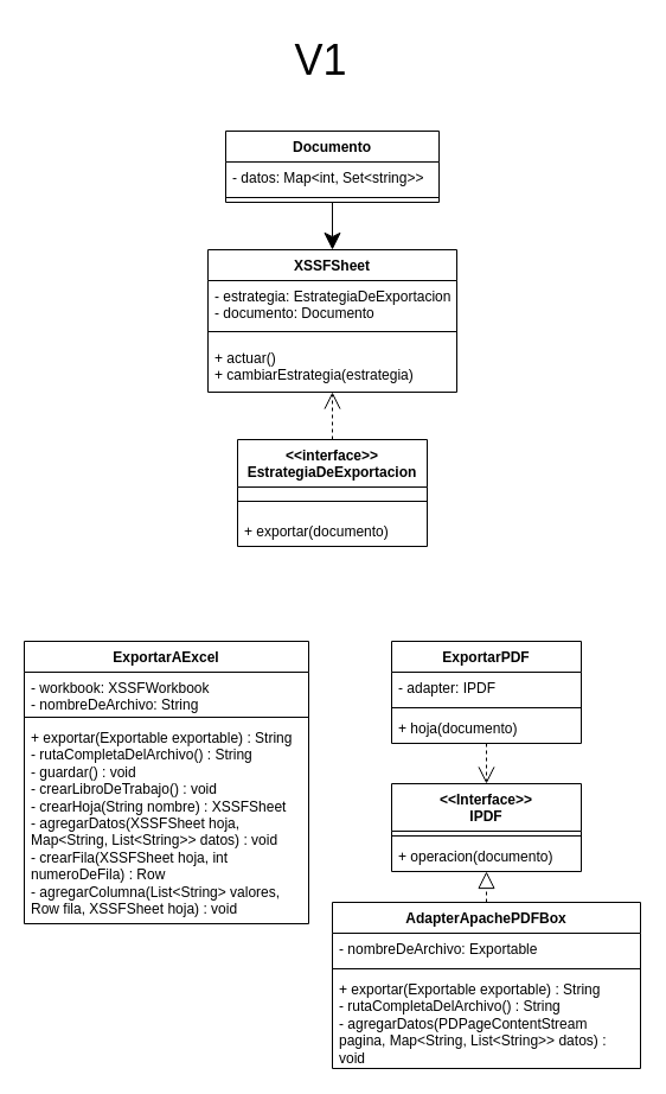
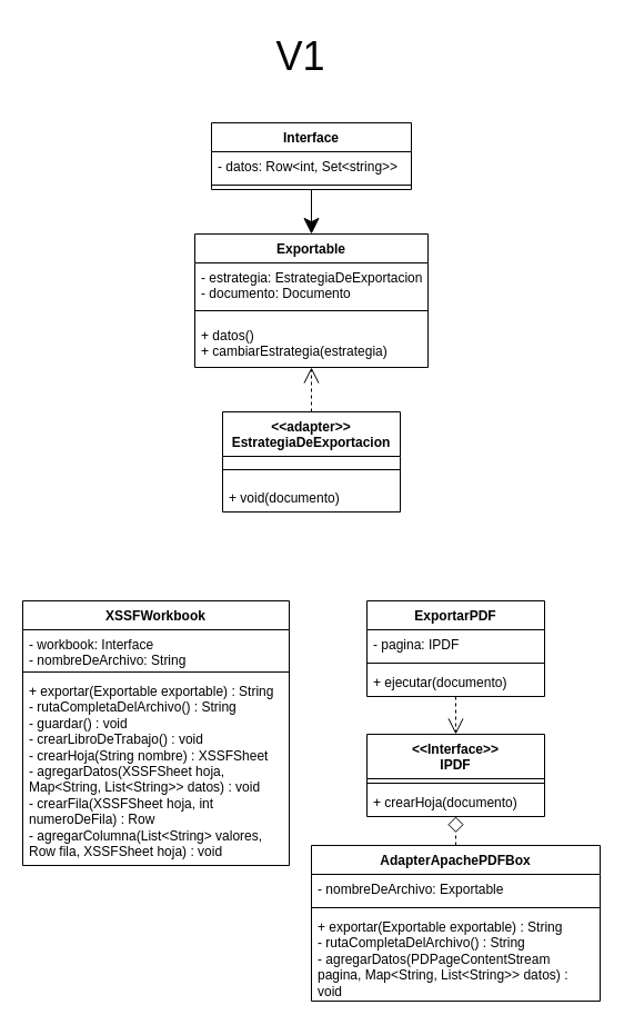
  <mxCell id="0" />
  <mxCell id="1" parent="0" />
- <mxCell id="2" value="Documento" style="swimlane;fontStyle=1;align=center;verticalAlign=top;childLayout=stackLayout;horizontal=1;startSize=26;horizontalStack=0;resizeParent=1;resizeParentMax=0;resizeLast=0;collapsible=1;marginBottom=0;whiteSpace=wrap;html=1;" parent="1" vertex="1"><mxGeometry x="190" y="110" width="180" height="60" as="geometry" /></mxCell>
- <mxCell id="3" value="- datos: Map&amp;lt;int, Set&amp;lt;string&amp;gt;&amp;gt;" style="text;strokeColor=none;fillColor=none;align=left;verticalAlign=top;spacingLeft=4;spacingRight=4;overflow=hidden;rotatable=0;points=[[0,0.5],[1,0.5]];portConstraint=eastwest;whiteSpace=wrap;html=1;" parent="2" vertex="1"><mxGeometry y="26" width="180" height="26" as="geometry" /></mxCell>
+ <mxCell id="2" value="Interface" style="swimlane;fontStyle=1;align=center;verticalAlign=top;childLayout=stackLayout;horizontal=1;startSize=26;horizontalStack=0;resizeParent=1;resizeParentMax=0;resizeLast=0;collapsible=1;marginBottom=0;whiteSpace=wrap;html=1;" parent="1" vertex="1"><mxGeometry x="190" y="110" width="180" height="60" as="geometry" /></mxCell>
+ <mxCell id="3" value="- datos: Row&amp;lt;int, Set&amp;lt;string&amp;gt;&amp;gt;" style="text;strokeColor=none;fillColor=none;align=left;verticalAlign=top;spacingLeft=4;spacingRight=4;overflow=hidden;rotatable=0;points=[[0,0.5],[1,0.5]];portConstraint=eastwest;whiteSpace=wrap;html=1;" parent="2" vertex="1"><mxGeometry y="26" width="180" height="26" as="geometry" /></mxCell>
  <mxCell id="4" value="" style="line;strokeWidth=1;fillColor=none;align=left;verticalAlign=middle;spacingTop=-1;spacingLeft=3;spacingRight=3;rotatable=0;labelPosition=right;points=[];portConstraint=eastwest;strokeColor=inherit;" parent="2" vertex="1"><mxGeometry y="52" width="180" height="8" as="geometry" /></mxCell>
- <mxCell id="5" value="XSSFSheet" style="swimlane;fontStyle=1;align=center;verticalAlign=top;childLayout=stackLayout;horizontal=1;startSize=26;horizontalStack=0;resizeParent=1;resizeParentMax=0;resizeLast=0;collapsible=1;marginBottom=0;whiteSpace=wrap;html=1;" parent="1" vertex="1"><mxGeometry x="175" y="210" width="210" height="120" as="geometry" /></mxCell>
+ <mxCell id="5" value="Exportable" style="swimlane;fontStyle=1;align=center;verticalAlign=top;childLayout=stackLayout;horizontal=1;startSize=26;horizontalStack=0;resizeParent=1;resizeParentMax=0;resizeLast=0;collapsible=1;marginBottom=0;whiteSpace=wrap;html=1;" parent="1" vertex="1"><mxGeometry x="175" y="210" width="210" height="120" as="geometry" /></mxCell>
  <mxCell id="6" value="&lt;div&gt;- estrategia: EstrategiaDeExportacion&lt;br&gt;&lt;/div&gt;&lt;div&gt;- documento: Documento&lt;br&gt;&lt;/div&gt;" style="text;strokeColor=none;fillColor=none;align=left;verticalAlign=top;spacingLeft=4;spacingRight=4;overflow=hidden;rotatable=0;points=[[0,0.5],[1,0.5]];portConstraint=eastwest;whiteSpace=wrap;html=1;" parent="5" vertex="1"><mxGeometry y="26" width="210" height="34" as="geometry" /></mxCell>
  <mxCell id="7" value="" style="line;strokeWidth=1;fillColor=none;align=left;verticalAlign=middle;spacingTop=-1;spacingLeft=3;spacingRight=3;rotatable=0;labelPosition=right;points=[];portConstraint=eastwest;strokeColor=inherit;" parent="5" vertex="1"><mxGeometry y="60" width="210" height="18" as="geometry" /></mxCell>
- <mxCell id="8" value="&lt;div&gt;+ actuar()&lt;/div&gt;&lt;div&gt;+ cambiarEstrategia(estrategia)&lt;br&gt;&lt;/div&gt;" style="text;strokeColor=none;fillColor=none;align=left;verticalAlign=top;spacingLeft=4;spacingRight=4;overflow=hidden;rotatable=0;points=[[0,0.5],[1,0.5]];portConstraint=eastwest;whiteSpace=wrap;html=1;" parent="5" vertex="1"><mxGeometry y="78" width="210" height="42" as="geometry" /></mxCell>
- <mxCell id="9" value="ExportarAExcel" style="swimlane;fontStyle=1;align=center;verticalAlign=top;childLayout=stackLayout;horizontal=1;startSize=26;horizontalStack=0;resizeParent=1;resizeParentMax=0;resizeLast=0;collapsible=1;marginBottom=0;whiteSpace=wrap;html=1;" parent="1" vertex="1"><mxGeometry x="20" y="540" width="240" height="238" as="geometry" /></mxCell>
- <mxCell id="10" value="&lt;div&gt;- workbook: XSSFWorkbook&lt;/div&gt;&lt;div&gt;- nombreDeArchivo: String&lt;br&gt;&lt;/div&gt;" style="text;strokeColor=none;fillColor=none;align=left;verticalAlign=top;spacingLeft=4;spacingRight=4;overflow=hidden;rotatable=0;points=[[0,0.5],[1,0.5]];portConstraint=eastwest;whiteSpace=wrap;html=1;" parent="9" vertex="1"><mxGeometry y="26" width="240" height="34" as="geometry" /></mxCell>
+ <mxCell id="8" value="&lt;div&gt;+ datos()&lt;/div&gt;&lt;div&gt;+ cambiarEstrategia(estrategia)&lt;br&gt;&lt;/div&gt;" style="text;strokeColor=none;fillColor=none;align=left;verticalAlign=top;spacingLeft=4;spacingRight=4;overflow=hidden;rotatable=0;points=[[0,0.5],[1,0.5]];portConstraint=eastwest;whiteSpace=wrap;html=1;" parent="5" vertex="1"><mxGeometry y="78" width="210" height="42" as="geometry" /></mxCell>
+ <mxCell id="9" value="XSSFWorkbook" style="swimlane;fontStyle=1;align=center;verticalAlign=top;childLayout=stackLayout;horizontal=1;startSize=26;horizontalStack=0;resizeParent=1;resizeParentMax=0;resizeLast=0;collapsible=1;marginBottom=0;whiteSpace=wrap;html=1;" parent="1" vertex="1"><mxGeometry x="20" y="540" width="240" height="238" as="geometry" /></mxCell>
+ <mxCell id="10" value="&lt;div&gt;- workbook: Interface&lt;/div&gt;&lt;div&gt;- nombreDeArchivo: String&lt;br&gt;&lt;/div&gt;" style="text;strokeColor=none;fillColor=none;align=left;verticalAlign=top;spacingLeft=4;spacingRight=4;overflow=hidden;rotatable=0;points=[[0,0.5],[1,0.5]];portConstraint=eastwest;whiteSpace=wrap;html=1;" parent="9" vertex="1"><mxGeometry y="26" width="240" height="34" as="geometry" /></mxCell>
  <mxCell id="11" value="" style="line;strokeWidth=1;fillColor=none;align=left;verticalAlign=middle;spacingTop=-1;spacingLeft=3;spacingRight=3;rotatable=0;labelPosition=right;points=[];portConstraint=eastwest;strokeColor=inherit;" parent="9" vertex="1"><mxGeometry y="60" width="240" height="8" as="geometry" /></mxCell>
  <mxCell id="12" value="&lt;div&gt;+ exportar(Exportable exportable) : String&lt;br&gt;&lt;/div&gt;&lt;div&gt;- rutaCompletaDelArchivo() : String&lt;/div&gt;&lt;div&gt;- guardar() : void&lt;/div&gt;&lt;div&gt;- crearLibroDeTrabajo() : void&lt;/div&gt;&lt;div&gt;- crearHoja(String nombre) : XSSFSheet&lt;/div&gt;&lt;div&gt;- agregarDatos(XSSFSheet hoja, Map&amp;lt;String, List&amp;lt;String&amp;gt;&amp;gt; datos) : void&lt;/div&gt;&lt;div&gt;- crearFila(XSSFSheet hoja, int numeroDeFila) : Row&lt;/div&gt;&lt;div&gt;- agregarColumna(List&amp;lt;String&amp;gt; valores, Row fila, XSSFSheet hoja) : void&lt;br&gt;&lt;/div&gt;" style="text;strokeColor=none;fillColor=none;align=left;verticalAlign=top;spacingLeft=4;spacingRight=4;overflow=hidden;rotatable=0;points=[[0,0.5],[1,0.5]];portConstraint=eastwest;whiteSpace=wrap;html=1;" parent="9" vertex="1"><mxGeometry y="68" width="240" height="170" as="geometry" /></mxCell>
  <mxCell id="13" value="&amp;lt;&amp;lt;Interface&amp;gt;&amp;gt;&lt;br&gt;&lt;div&gt;IPDF&lt;/div&gt;" style="swimlane;fontStyle=1;align=center;verticalAlign=top;childLayout=stackLayout;horizontal=1;startSize=40;horizontalStack=0;resizeParent=1;resizeParentMax=0;resizeLast=0;collapsible=1;marginBottom=0;whiteSpace=wrap;html=1;" parent="1" vertex="1"><mxGeometry x="330" y="660" width="160" height="74" as="geometry" /></mxCell>
  <mxCell id="14" value="" style="line;strokeWidth=1;fillColor=none;align=left;verticalAlign=middle;spacingTop=-1;spacingLeft=3;spacingRight=3;rotatable=0;labelPosition=right;points=[];portConstraint=eastwest;strokeColor=inherit;" parent="13" vertex="1"><mxGeometry y="40" width="160" height="8" as="geometry" /></mxCell>
- <mxCell id="15" value="+ operacion(documento)" style="text;strokeColor=none;fillColor=none;align=left;verticalAlign=top;spacingLeft=4;spacingRight=4;overflow=hidden;rotatable=0;points=[[0,0.5],[1,0.5]];portConstraint=eastwest;whiteSpace=wrap;html=1;" parent="13" vertex="1"><mxGeometry y="48" width="160" height="26" as="geometry" /></mxCell>
+ <mxCell id="15" value="+ crearHoja(documento)" style="text;strokeColor=none;fillColor=none;align=left;verticalAlign=top;spacingLeft=4;spacingRight=4;overflow=hidden;rotatable=0;points=[[0,0.5],[1,0.5]];portConstraint=eastwest;whiteSpace=wrap;html=1;" parent="13" vertex="1"><mxGeometry y="48" width="160" height="26" as="geometry" /></mxCell>
  <mxCell id="16" value="AdapterApachePDFBox" style="swimlane;fontStyle=1;align=center;verticalAlign=top;childLayout=stackLayout;horizontal=1;startSize=26;horizontalStack=0;resizeParent=1;resizeParentMax=0;resizeLast=0;collapsible=1;marginBottom=0;whiteSpace=wrap;html=1;" parent="1" vertex="1"><mxGeometry x="280" y="760" width="260" height="140" as="geometry" /></mxCell>
  <mxCell id="17" value="- nombreDeArchivo: Exportable" style="text;strokeColor=none;fillColor=none;align=left;verticalAlign=top;spacingLeft=4;spacingRight=4;overflow=hidden;rotatable=0;points=[[0,0.5],[1,0.5]];portConstraint=eastwest;whiteSpace=wrap;html=1;" parent="16" vertex="1"><mxGeometry y="26" width="260" height="26" as="geometry" /></mxCell>
  <mxCell id="18" value="" style="line;strokeWidth=1;fillColor=none;align=left;verticalAlign=middle;spacingTop=-1;spacingLeft=3;spacingRight=3;rotatable=0;labelPosition=right;points=[];portConstraint=eastwest;strokeColor=inherit;" parent="16" vertex="1"><mxGeometry y="52" width="260" height="8" as="geometry" /></mxCell>
  <mxCell id="19" value="&lt;div&gt;+ exportar(Exportable exportable) : String&lt;/div&gt;&lt;div&gt;- rutaCompletaDelArchivo() : String&lt;/div&gt;&lt;div&gt;- agregarDatos(PDPageContentStream pagina, Map&amp;lt;String, List&amp;lt;String&amp;gt;&amp;gt; datos) : void &lt;br&gt;&lt;/div&gt;" style="text;strokeColor=none;fillColor=none;align=left;verticalAlign=top;spacingLeft=4;spacingRight=4;overflow=hidden;rotatable=0;points=[[0,0.5],[1,0.5]];portConstraint=eastwest;whiteSpace=wrap;html=1;" parent="16" vertex="1"><mxGeometry y="60" width="260" height="80" as="geometry" /></mxCell>
  <mxCell id="20" value="ExportarPDF" style="swimlane;fontStyle=1;align=center;verticalAlign=top;childLayout=stackLayout;horizontal=1;startSize=26;horizontalStack=0;resizeParent=1;resizeParentMax=0;resizeLast=0;collapsible=1;marginBottom=0;whiteSpace=wrap;html=1;" parent="1" vertex="1"><mxGeometry x="330" y="540" width="160" height="86" as="geometry" /></mxCell>
- <mxCell id="21" value="- adapter: IPDF" style="text;strokeColor=none;fillColor=none;align=left;verticalAlign=top;spacingLeft=4;spacingRight=4;overflow=hidden;rotatable=0;points=[[0,0.5],[1,0.5]];portConstraint=eastwest;whiteSpace=wrap;html=1;" parent="20" vertex="1"><mxGeometry y="26" width="160" height="26" as="geometry" /></mxCell>
+ <mxCell id="21" value="- pagina: IPDF" style="text;strokeColor=none;fillColor=none;align=left;verticalAlign=top;spacingLeft=4;spacingRight=4;overflow=hidden;rotatable=0;points=[[0,0.5],[1,0.5]];portConstraint=eastwest;whiteSpace=wrap;html=1;" parent="20" vertex="1"><mxGeometry y="26" width="160" height="26" as="geometry" /></mxCell>
  <mxCell id="22" value="" style="line;strokeWidth=1;fillColor=none;align=left;verticalAlign=middle;spacingTop=-1;spacingLeft=3;spacingRight=3;rotatable=0;labelPosition=right;points=[];portConstraint=eastwest;strokeColor=inherit;" parent="20" vertex="1"><mxGeometry y="52" width="160" height="8" as="geometry" /></mxCell>
- <mxCell id="23" value="+ hoja(documento)" style="text;strokeColor=none;fillColor=none;align=left;verticalAlign=top;spacingLeft=4;spacingRight=4;overflow=hidden;rotatable=0;points=[[0,0.5],[1,0.5]];portConstraint=eastwest;whiteSpace=wrap;html=1;" parent="20" vertex="1"><mxGeometry y="60" width="160" height="26" as="geometry" /></mxCell>
+ <mxCell id="23" value="+ ejecutar(documento)" style="text;strokeColor=none;fillColor=none;align=left;verticalAlign=top;spacingLeft=4;spacingRight=4;overflow=hidden;rotatable=0;points=[[0,0.5],[1,0.5]];portConstraint=eastwest;whiteSpace=wrap;html=1;" parent="20" vertex="1"><mxGeometry y="60" width="160" height="26" as="geometry" /></mxCell>
  <mxCell id="24" value="" style="endArrow=classic;endFill=1;endSize=12;html=1;rounded=0;" parent="1" source="2" target="5" edge="1"><mxGeometry width="160" relative="1" as="geometry"><mxPoint x="330" y="270" as="sourcePoint" /><mxPoint x="275" y="250" as="targetPoint" /></mxGeometry></mxCell>
  <mxCell id="25" value="" style="endArrow=open;endFill=1;endSize=12;html=1;rounded=0;dashed=1;" parent="1" source="26" target="5" edge="1"><mxGeometry width="160" relative="1" as="geometry"><mxPoint x="285" y="380" as="sourcePoint" /><mxPoint x="285" y="260" as="targetPoint" /></mxGeometry></mxCell>
- <mxCell id="26" value="&lt;div&gt;&amp;lt;&amp;lt;interface&amp;gt;&amp;gt;&lt;/div&gt;&lt;div&gt;EstrategiaDeExportacion&lt;br&gt;&lt;/div&gt;" style="swimlane;fontStyle=1;align=center;verticalAlign=top;childLayout=stackLayout;horizontal=1;startSize=40;horizontalStack=0;resizeParent=1;resizeParentMax=0;resizeLast=0;collapsible=1;marginBottom=0;whiteSpace=wrap;html=1;" parent="1" vertex="1"><mxGeometry x="200" y="370" width="160" height="90" as="geometry" /></mxCell>
+ <mxCell id="26" value="&lt;div&gt;&amp;lt;&amp;lt;adapter&amp;gt;&amp;gt;&lt;/div&gt;&lt;div&gt;EstrategiaDeExportacion&lt;br&gt;&lt;/div&gt;" style="swimlane;fontStyle=1;align=center;verticalAlign=top;childLayout=stackLayout;horizontal=1;startSize=40;horizontalStack=0;resizeParent=1;resizeParentMax=0;resizeLast=0;collapsible=1;marginBottom=0;whiteSpace=wrap;html=1;" parent="1" vertex="1"><mxGeometry x="200" y="370" width="160" height="90" as="geometry" /></mxCell>
  <mxCell id="27" value="" style="line;strokeWidth=1;fillColor=none;align=left;verticalAlign=middle;spacingTop=-1;spacingLeft=3;spacingRight=3;rotatable=0;labelPosition=right;points=[];portConstraint=eastwest;strokeColor=inherit;" parent="26" vertex="1"><mxGeometry y="40" width="160" height="24" as="geometry" /></mxCell>
- <mxCell id="28" value="+ exportar(documento)" style="text;strokeColor=none;fillColor=none;align=left;verticalAlign=top;spacingLeft=4;spacingRight=4;overflow=hidden;rotatable=0;points=[[0,0.5],[1,0.5]];portConstraint=eastwest;whiteSpace=wrap;html=1;" parent="26" vertex="1"><mxGeometry y="64" width="160" height="26" as="geometry" /></mxCell>
+ <mxCell id="28" value="+ void(documento)" style="text;strokeColor=none;fillColor=none;align=left;verticalAlign=top;spacingLeft=4;spacingRight=4;overflow=hidden;rotatable=0;points=[[0,0.5],[1,0.5]];portConstraint=eastwest;whiteSpace=wrap;html=1;" parent="26" vertex="1"><mxGeometry y="64" width="160" height="26" as="geometry" /></mxCell>
  <mxCell id="29" value="" style="endArrow=open;endFill=1;endSize=12;html=1;rounded=0;entryX=0.5;entryY=0;entryDx=0;entryDy=0;dashed=1;" parent="1" source="23" target="13" edge="1"><mxGeometry width="160" relative="1" as="geometry"><mxPoint x="499.5" y="577" as="sourcePoint" /><mxPoint x="500.5" y="526" as="targetPoint" /></mxGeometry></mxCell>
- <mxCell id="30" value="" style="endArrow=block;dashed=1;endFill=0;endSize=12;html=1;rounded=0;" parent="1" source="16" target="13" edge="1"><mxGeometry width="160" relative="1" as="geometry"><mxPoint x="390" y="730" as="sourcePoint" /><mxPoint x="550" y="730" as="targetPoint" /></mxGeometry></mxCell>
+ <mxCell id="30" value="" style="endArrow=diamond;dashed=1;endFill=0;endSize=12;html=1;rounded=0;" parent="1" source="16" target="13" edge="1"><mxGeometry width="160" relative="1" as="geometry"><mxPoint x="390" y="730" as="sourcePoint" /><mxPoint x="550" y="730" as="targetPoint" /></mxGeometry></mxCell>
  <mxCell id="31" value="&lt;font style=&quot;font-size: 36px;&quot;&gt;V1&lt;/font&gt;" style="text;html=1;align=center;verticalAlign=middle;resizable=0;points=[];autosize=1;strokeColor=none;fillColor=none;" parent="1" vertex="1"><mxGeometry x="235" y="20" width="70" height="60" as="geometry" /></mxCell>
